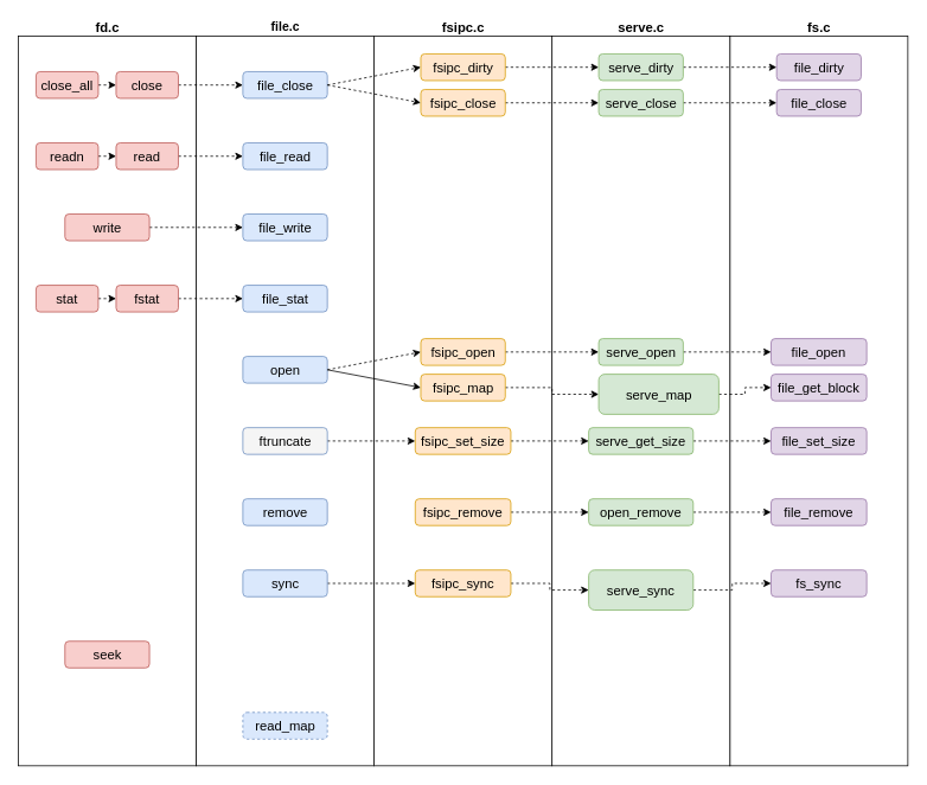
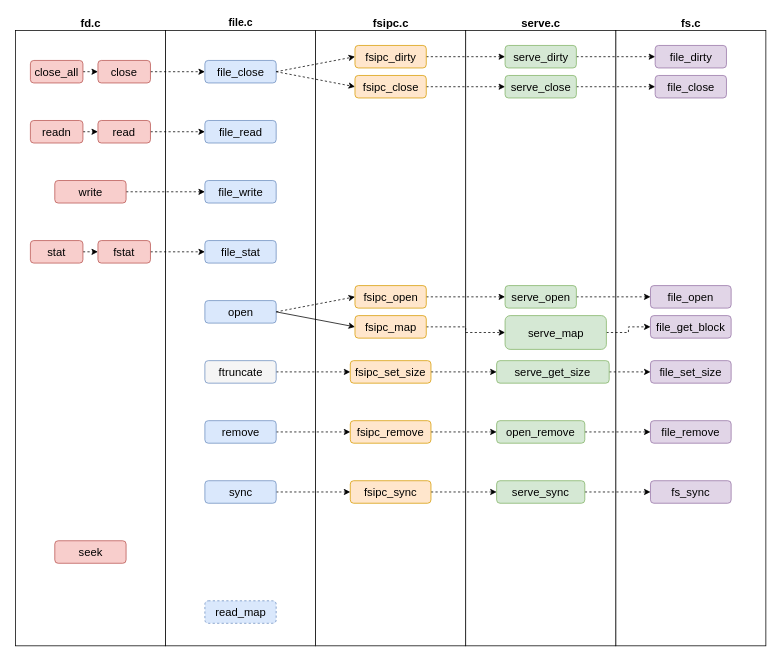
  <mxCell id="0" />
  <mxCell id="1" parent="0" />
  <mxCell id="2" value="" style="rounded=0;whiteSpace=wrap;html=1;" vertex="1" parent="1"><mxGeometry x="820" y="40" width="200" height="820" as="geometry" /></mxCell>
  <mxCell id="3" value="" style="rounded=0;whiteSpace=wrap;html=1;" vertex="1" parent="1"><mxGeometry x="620" y="40" width="200" height="820" as="geometry" /></mxCell>
  <mxCell id="4" value="" style="rounded=0;whiteSpace=wrap;html=1;" vertex="1" parent="1"><mxGeometry x="420" y="40" width="200" height="820" as="geometry" /></mxCell>
  <mxCell id="5" value="" style="rounded=0;whiteSpace=wrap;html=1;" vertex="1" parent="1"><mxGeometry x="20" y="40" width="200" height="820" as="geometry" /></mxCell>
  <mxCell id="6" value="" style="rounded=0;whiteSpace=wrap;html=1;" vertex="1" parent="1"><mxGeometry x="220" y="40" width="200" height="820" as="geometry" /></mxCell>
  <mxCell id="7" value="&lt;font style=&quot;font-size: 15px;&quot;&gt;&lt;b&gt;fd.c&lt;/b&gt;&lt;/font&gt;" style="text;html=1;resizable=0;autosize=1;align=center;verticalAlign=middle;points=[];fillColor=none;strokeColor=none;rounded=0;" vertex="1" parent="1"><mxGeometry x="100" y="20" width="40" height="20" as="geometry" /></mxCell>
  <mxCell id="8" value="&lt;font style=&quot;font-size: 14px;&quot;&gt;&lt;b&gt;file.c&lt;/b&gt;&lt;/font&gt;" style="text;html=1;resizable=0;autosize=1;align=center;verticalAlign=middle;points=[];fillColor=none;strokeColor=none;rounded=0;" vertex="1" parent="1"><mxGeometry x="295" y="20" width="50" height="20" as="geometry" /></mxCell>
  <mxCell id="9" value="&lt;font style=&quot;font-size: 15px;&quot;&gt;&lt;b&gt;fsipc.c&lt;/b&gt;&lt;/font&gt;" style="text;html=1;resizable=0;autosize=1;align=center;verticalAlign=middle;points=[];fillColor=none;strokeColor=none;rounded=0;" vertex="1" parent="1"><mxGeometry x="490" y="20" width="60" height="20" as="geometry" /></mxCell>
  <mxCell id="10" value="&lt;font style=&quot;font-size: 15px;&quot;&gt;&lt;b&gt;serve.c&lt;/b&gt;&lt;/font&gt;" style="text;html=1;resizable=0;autosize=1;align=center;verticalAlign=middle;points=[];fillColor=none;strokeColor=none;rounded=0;" vertex="1" parent="1"><mxGeometry x="685" y="20" width="70" height="20" as="geometry" /></mxCell>
  <mxCell id="11" value="&lt;font style=&quot;font-size: 15px;&quot;&gt;&lt;b&gt;fs.c&lt;/b&gt;&lt;/font&gt;" style="text;html=1;resizable=0;autosize=1;align=center;verticalAlign=middle;points=[];fillColor=none;strokeColor=none;rounded=0;" vertex="1" parent="1"><mxGeometry x="900" y="20" width="40" height="20" as="geometry" /></mxCell>
  <mxCell id="12" style="edgeStyle=orthogonalEdgeStyle;rounded=0;orthogonalLoop=1;jettySize=auto;html=1;exitX=1;exitY=0.5;exitDx=0;exitDy=0;entryX=0;entryY=0.5;entryDx=0;entryDy=0;dashed=1;fontSize=15;fillColor=#f8cecc;strokeColor=#000000;" edge="1" parent="1" source="13" target="15"><mxGeometry relative="1" as="geometry" /></mxCell>
  <mxCell id="13" value="close_all" style="rounded=1;whiteSpace=wrap;html=1;fontSize=15;fillColor=#f8cecc;strokeColor=#b85450;" vertex="1" parent="1"><mxGeometry x="40" y="80" width="70" height="30" as="geometry" /></mxCell>
  <mxCell id="14" style="edgeStyle=orthogonalEdgeStyle;rounded=0;orthogonalLoop=1;jettySize=auto;html=1;exitX=1;exitY=0.5;exitDx=0;exitDy=0;entryX=0;entryY=0.5;entryDx=0;entryDy=0;dashed=1;fontSize=15;" edge="1" parent="1" source="15" target="16"><mxGeometry relative="1" as="geometry" /></mxCell>
  <mxCell id="15" value="close" style="rounded=1;whiteSpace=wrap;html=1;fontSize=15;fillColor=#f8cecc;strokeColor=#b85450;" vertex="1" parent="1"><mxGeometry x="130" y="80" width="70" height="30" as="geometry" /></mxCell>
  <mxCell id="16" value="file_close" style="rounded=1;whiteSpace=wrap;html=1;fontSize=15;fillColor=#dae8fc;strokeColor=#6c8ebf;" vertex="1" parent="1"><mxGeometry x="272.5" y="80" width="95" height="30" as="geometry" /></mxCell>
  <mxCell id="17" style="edgeStyle=orthogonalEdgeStyle;rounded=0;orthogonalLoop=1;jettySize=auto;html=1;exitX=1;exitY=0.5;exitDx=0;exitDy=0;entryX=0;entryY=0.5;entryDx=0;entryDy=0;dashed=1;fontSize=15;" edge="1" parent="1" source="18" target="24"><mxGeometry relative="1" as="geometry" /></mxCell>
  <mxCell id="18" value="fsipc_dirty" style="rounded=1;whiteSpace=wrap;html=1;fontSize=15;fillColor=#ffe6cc;strokeColor=#d79b00;" vertex="1" parent="1"><mxGeometry x="472.5" y="60" width="95" height="30" as="geometry" /></mxCell>
  <mxCell id="19" style="edgeStyle=orthogonalEdgeStyle;rounded=0;orthogonalLoop=1;jettySize=auto;html=1;exitX=1;exitY=0.5;exitDx=0;exitDy=0;entryX=0;entryY=0.5;entryDx=0;entryDy=0;dashed=1;fontSize=15;" edge="1" parent="1" source="20" target="26"><mxGeometry relative="1" as="geometry" /></mxCell>
  <mxCell id="20" value="fsipc_close" style="rounded=1;whiteSpace=wrap;html=1;fontSize=15;fillColor=#ffe6cc;strokeColor=#d79b00;" vertex="1" parent="1"><mxGeometry x="472.5" y="100" width="95" height="30" as="geometry" /></mxCell>
  <mxCell id="21" value="" style="endArrow=classic;html=1;rounded=0;dashed=1;fontSize=15;entryX=0;entryY=0.5;entryDx=0;entryDy=0;exitX=1;exitY=0.5;exitDx=0;exitDy=0;" edge="1" parent="1" source="16" target="18"><mxGeometry width="50" height="50" relative="1" as="geometry"><mxPoint x="367.5" y="100" as="sourcePoint" /><mxPoint x="417.5" y="50" as="targetPoint" /></mxGeometry></mxCell>
  <mxCell id="22" value="" style="endArrow=classic;html=1;rounded=0;dashed=1;fontSize=15;entryX=0;entryY=0.5;entryDx=0;entryDy=0;exitX=1;exitY=0.5;exitDx=0;exitDy=0;" edge="1" parent="1" source="16" target="20"><mxGeometry width="50" height="50" relative="1" as="geometry"><mxPoint x="377.5" y="105" as="sourcePoint" /><mxPoint x="482.5" y="85" as="targetPoint" /></mxGeometry></mxCell>
  <mxCell id="23" style="edgeStyle=orthogonalEdgeStyle;rounded=0;orthogonalLoop=1;jettySize=auto;html=1;exitX=1;exitY=0.5;exitDx=0;exitDy=0;dashed=1;fontSize=15;" edge="1" parent="1" source="24" target="27"><mxGeometry relative="1" as="geometry" /></mxCell>
  <mxCell id="24" value="serve_dirty" style="rounded=1;whiteSpace=wrap;html=1;fontSize=15;fillColor=#d5e8d4;strokeColor=#82b366;" vertex="1" parent="1"><mxGeometry x="672.5" y="60" width="95" height="30" as="geometry" /></mxCell>
  <mxCell id="25" style="edgeStyle=orthogonalEdgeStyle;rounded=0;orthogonalLoop=1;jettySize=auto;html=1;exitX=1;exitY=0.5;exitDx=0;exitDy=0;entryX=0;entryY=0.5;entryDx=0;entryDy=0;dashed=1;fontSize=15;" edge="1" parent="1" source="26" target="28"><mxGeometry relative="1" as="geometry" /></mxCell>
  <mxCell id="26" value="serve_close" style="rounded=1;whiteSpace=wrap;html=1;fontSize=15;fillColor=#d5e8d4;strokeColor=#82b366;" vertex="1" parent="1"><mxGeometry x="672.5" y="100" width="95" height="30" as="geometry" /></mxCell>
  <mxCell id="27" value="file_dirty" style="rounded=1;whiteSpace=wrap;html=1;fontSize=15;fillColor=#e1d5e7;strokeColor=#9673a6;" vertex="1" parent="1"><mxGeometry x="872.5" y="60" width="95" height="30" as="geometry" /></mxCell>
  <mxCell id="28" value="file_close" style="rounded=1;whiteSpace=wrap;html=1;fontSize=15;fillColor=#e1d5e7;strokeColor=#9673a6;" vertex="1" parent="1"><mxGeometry x="872.5" y="100" width="95" height="30" as="geometry" /></mxCell>
  <mxCell id="29" style="edgeStyle=orthogonalEdgeStyle;rounded=0;orthogonalLoop=1;jettySize=auto;html=1;exitX=1;exitY=0.5;exitDx=0;exitDy=0;entryX=0;entryY=0.5;entryDx=0;entryDy=0;dashed=1;fontSize=15;fillColor=#f8cecc;strokeColor=#000000;" edge="1" parent="1" source="30" target="32"><mxGeometry relative="1" as="geometry" /></mxCell>
  <mxCell id="30" value="readn" style="rounded=1;whiteSpace=wrap;html=1;fontSize=15;fillColor=#f8cecc;strokeColor=#b85450;" vertex="1" parent="1"><mxGeometry x="40" y="160" width="70" height="30" as="geometry" /></mxCell>
  <mxCell id="31" style="edgeStyle=orthogonalEdgeStyle;rounded=0;orthogonalLoop=1;jettySize=auto;html=1;exitX=1;exitY=0.5;exitDx=0;exitDy=0;entryX=0;entryY=0.5;entryDx=0;entryDy=0;dashed=1;fontSize=15;" edge="1" parent="1" source="32" target="33"><mxGeometry relative="1" as="geometry" /></mxCell>
  <mxCell id="32" value="read" style="rounded=1;whiteSpace=wrap;html=1;fontSize=15;fillColor=#f8cecc;strokeColor=#b85450;" vertex="1" parent="1"><mxGeometry x="130" y="160" width="70" height="30" as="geometry" /></mxCell>
  <mxCell id="33" value="file_read" style="rounded=1;whiteSpace=wrap;html=1;fontSize=15;fillColor=#dae8fc;strokeColor=#6c8ebf;" vertex="1" parent="1"><mxGeometry x="272.5" y="160" width="95" height="30" as="geometry" /></mxCell>
  <mxCell id="34" style="edgeStyle=orthogonalEdgeStyle;rounded=0;orthogonalLoop=1;jettySize=auto;html=1;exitX=1;exitY=0.5;exitDx=0;exitDy=0;entryX=0;entryY=0.5;entryDx=0;entryDy=0;dashed=1;fontSize=15;" edge="1" parent="1" source="36" target="35"><mxGeometry relative="1" as="geometry"><mxPoint x="200" y="255" as="sourcePoint" /></mxGeometry></mxCell>
  <mxCell id="35" value="file_write" style="rounded=1;whiteSpace=wrap;html=1;fontSize=15;fillColor=#dae8fc;strokeColor=#6c8ebf;" vertex="1" parent="1"><mxGeometry x="272.5" y="240" width="95" height="30" as="geometry" /></mxCell>
  <mxCell id="36" value="write" style="rounded=1;whiteSpace=wrap;html=1;fontSize=15;fillColor=#f8cecc;strokeColor=#b85450;" vertex="1" parent="1"><mxGeometry x="72.5" y="240" width="95" height="30" as="geometry" /></mxCell>
  <mxCell id="37" style="edgeStyle=orthogonalEdgeStyle;rounded=0;orthogonalLoop=1;jettySize=auto;html=1;entryX=0;entryY=0.5;entryDx=0;entryDy=0;dashed=1;fontSize=15;exitX=1;exitY=0.5;exitDx=0;exitDy=0;" edge="1" parent="1" source="76" target="38"><mxGeometry relative="1" as="geometry"><mxPoint x="210" y="335" as="sourcePoint" /></mxGeometry></mxCell>
  <mxCell id="38" value="file_stat" style="rounded=1;whiteSpace=wrap;html=1;fontSize=15;fillColor=#dae8fc;strokeColor=#6c8ebf;" vertex="1" parent="1"><mxGeometry x="272.5" y="320" width="95" height="30" as="geometry" /></mxCell>
  <mxCell id="39" value="open" style="rounded=1;whiteSpace=wrap;html=1;fontSize=15;fillColor=#dae8fc;strokeColor=#6c8ebf;" vertex="1" parent="1"><mxGeometry x="272.5" y="400" width="95" height="30" as="geometry" /></mxCell>
  <mxCell id="40" style="edgeStyle=orthogonalEdgeStyle;rounded=0;orthogonalLoop=1;jettySize=auto;html=1;exitX=1;exitY=0.5;exitDx=0;exitDy=0;entryX=0;entryY=0.5;entryDx=0;entryDy=0;dashed=1;fontSize=15;" edge="1" parent="1" source="41" target="47"><mxGeometry relative="1" as="geometry" /></mxCell>
  <mxCell id="41" value="fsipc_open" style="rounded=1;whiteSpace=wrap;html=1;fontSize=15;fillColor=#ffe6cc;strokeColor=#d79b00;" vertex="1" parent="1"><mxGeometry x="472.5" y="380" width="95" height="30" as="geometry" /></mxCell>
  <mxCell id="42" style="edgeStyle=orthogonalEdgeStyle;rounded=0;orthogonalLoop=1;jettySize=auto;html=1;exitX=1;exitY=0.5;exitDx=0;exitDy=0;entryX=0;entryY=0.5;entryDx=0;entryDy=0;dashed=1;fontSize=15;" edge="1" parent="1" source="43" target="49"><mxGeometry relative="1" as="geometry" /></mxCell>
  <mxCell id="43" value="fsipc_map" style="rounded=1;whiteSpace=wrap;html=1;fontSize=15;fillColor=#ffe6cc;strokeColor=#d79b00;" vertex="1" parent="1"><mxGeometry x="472.5" y="420" width="95" height="30" as="geometry" /></mxCell>
  <mxCell id="44" value="" style="endArrow=classic;html=1;rounded=0;dashed=1;fontSize=15;entryX=0;entryY=0.5;entryDx=0;entryDy=0;exitX=1;exitY=0.5;exitDx=0;exitDy=0;" edge="1" parent="1" source="39" target="41"><mxGeometry width="50" height="50" relative="1" as="geometry"><mxPoint x="367.5" y="420" as="sourcePoint" /><mxPoint x="417.5" y="370" as="targetPoint" /></mxGeometry></mxCell>
  <mxCell id="45" value="" style="endArrow=classic;html=1;rounded=0;dashed=0;fontSize=15;entryX=0;entryY=0.5;entryDx=0;entryDy=0;exitX=1;exitY=0.5;exitDx=0;exitDy=0;" edge="1" parent="1" source="39" target="43"><mxGeometry width="50" height="50" relative="1" as="geometry"><mxPoint x="377.5" y="425" as="sourcePoint" /><mxPoint x="482.5" y="405" as="targetPoint" /></mxGeometry></mxCell>
  <mxCell id="46" style="edgeStyle=orthogonalEdgeStyle;rounded=0;orthogonalLoop=1;jettySize=auto;html=1;exitX=1;exitY=0.5;exitDx=0;exitDy=0;dashed=1;fontSize=15;" edge="1" parent="1" source="47" target="50"><mxGeometry relative="1" as="geometry" /></mxCell>
  <mxCell id="47" value="serve_open" style="rounded=1;whiteSpace=wrap;html=1;fontSize=15;fillColor=#d5e8d4;strokeColor=#82b366;" vertex="1" parent="1"><mxGeometry x="672.5" y="380" width="95" height="30" as="geometry" /></mxCell>
  <mxCell id="48" style="edgeStyle=orthogonalEdgeStyle;rounded=0;orthogonalLoop=1;jettySize=auto;html=1;exitX=1;exitY=0.5;exitDx=0;exitDy=0;entryX=0;entryY=0.5;entryDx=0;entryDy=0;dashed=1;fontSize=15;" edge="1" parent="1" source="49" target="51"><mxGeometry relative="1" as="geometry" /></mxCell>
  <mxCell id="49" value="serve_map" style="rounded=1;whiteSpace=wrap;html=1;fontSize=15;fillColor=#d5e8d4;strokeColor=#82b366;" vertex="1" parent="1"><mxGeometry x="672.5" y="420" width="135" height="45" as="geometry" /></mxCell>
  <mxCell id="50" value="file_open" style="rounded=1;whiteSpace=wrap;html=1;fontSize=15;fillColor=#e1d5e7;strokeColor=#9673a6;" vertex="1" parent="1"><mxGeometry x="866.25" y="380" width="107.5" height="30" as="geometry" /></mxCell>
  <mxCell id="51" value="file_get_block" style="rounded=1;whiteSpace=wrap;html=1;fontSize=15;fillColor=#e1d5e7;strokeColor=#9673a6;" vertex="1" parent="1"><mxGeometry x="866.25" y="420" width="107.5" height="30" as="geometry" /></mxCell>
  <mxCell id="52" style="edgeStyle=orthogonalEdgeStyle;rounded=0;orthogonalLoop=1;jettySize=auto;html=1;exitX=1;exitY=0.5;exitDx=0;exitDy=0;dashed=1;fontSize=15;" edge="1" parent="1" source="53" target="55"><mxGeometry relative="1" as="geometry" /></mxCell>
  <mxCell id="53" value="ftruncate" style="rounded=1;whiteSpace=wrap;html=1;fontSize=15;fillColor=#f5f5f5;strokeColor=#6c8ebf;" vertex="1" parent="1"><mxGeometry x="272.5" y="480" width="95" height="30" as="geometry" /></mxCell>
  <mxCell id="54" style="edgeStyle=orthogonalEdgeStyle;rounded=0;orthogonalLoop=1;jettySize=auto;html=1;exitX=1;exitY=0.5;exitDx=0;exitDy=0;entryX=0;entryY=0.5;entryDx=0;entryDy=0;dashed=1;fontSize=15;" edge="1" parent="1" source="55" target="57"><mxGeometry relative="1" as="geometry" /></mxCell>
  <mxCell id="55" value="fsipc_set_size" style="rounded=1;whiteSpace=wrap;html=1;fontSize=15;fillColor=#ffe6cc;strokeColor=#d79b00;" vertex="1" parent="1"><mxGeometry x="466.25" y="480" width="107.5" height="30" as="geometry" /></mxCell>
  <mxCell id="56" style="edgeStyle=orthogonalEdgeStyle;rounded=0;orthogonalLoop=1;jettySize=auto;html=1;exitX=1;exitY=0.5;exitDx=0;exitDy=0;entryX=0;entryY=0.5;entryDx=0;entryDy=0;dashed=1;fontSize=15;" edge="1" parent="1" source="57" target="58"><mxGeometry relative="1" as="geometry" /></mxCell>
- <mxCell id="57" value="serve_get_size" style="rounded=1;whiteSpace=wrap;html=1;fontSize=15;fillColor=#d5e8d4;strokeColor=#82b366;" vertex="1" parent="1"><mxGeometry x="661.25" y="480" width="117.5" height="30" as="geometry" /></mxCell>
+ <mxCell id="57" value="serve_get_size" style="rounded=1;whiteSpace=wrap;html=1;fontSize=15;fillColor=#d5e8d4;strokeColor=#82b366;" vertex="1" parent="1"><mxGeometry x="661.25" y="480" width="150" height="30" as="geometry" /></mxCell>
  <mxCell id="58" value="file_set_size" style="rounded=1;whiteSpace=wrap;html=1;fontSize=15;fillColor=#e1d5e7;strokeColor=#9673a6;" vertex="1" parent="1"><mxGeometry x="866.25" y="480" width="107.5" height="30" as="geometry" /></mxCell>
+ <mxCell id="59" style="edgeStyle=orthogonalEdgeStyle;rounded=0;orthogonalLoop=1;jettySize=auto;html=1;exitX=1;exitY=0.5;exitDx=0;exitDy=0;dashed=1;fontSize=15;" edge="1" parent="1" source="60" target="62"><mxGeometry relative="1" as="geometry" /></mxCell>
  <mxCell id="60" value="remove" style="rounded=1;whiteSpace=wrap;html=1;fontSize=15;fillColor=#dae8fc;strokeColor=#6c8ebf;" vertex="1" parent="1"><mxGeometry x="272.5" y="560" width="95" height="30" as="geometry" /></mxCell>
  <mxCell id="61" style="edgeStyle=orthogonalEdgeStyle;rounded=0;orthogonalLoop=1;jettySize=auto;html=1;exitX=1;exitY=0.5;exitDx=0;exitDy=0;entryX=0;entryY=0.5;entryDx=0;entryDy=0;dashed=1;fontSize=15;" edge="1" parent="1" source="62" target="64"><mxGeometry relative="1" as="geometry" /></mxCell>
  <mxCell id="62" value="fsipc_remove" style="rounded=1;whiteSpace=wrap;html=1;fontSize=15;fillColor=#ffe6cc;strokeColor=#d79b00;" vertex="1" parent="1"><mxGeometry x="466.25" y="560" width="107.5" height="30" as="geometry" /></mxCell>
  <mxCell id="63" style="edgeStyle=orthogonalEdgeStyle;rounded=0;orthogonalLoop=1;jettySize=auto;html=1;exitX=1;exitY=0.5;exitDx=0;exitDy=0;entryX=0;entryY=0.5;entryDx=0;entryDy=0;dashed=1;fontSize=15;" edge="1" parent="1" source="64" target="65"><mxGeometry relative="1" as="geometry" /></mxCell>
  <mxCell id="64" value="open_remove" style="rounded=1;whiteSpace=wrap;html=1;fontSize=15;fillColor=#d5e8d4;strokeColor=#82b366;" vertex="1" parent="1"><mxGeometry x="661.25" y="560" width="117.5" height="30" as="geometry" /></mxCell>
  <mxCell id="65" value="file_remove" style="rounded=1;whiteSpace=wrap;html=1;fontSize=15;fillColor=#e1d5e7;strokeColor=#9673a6;" vertex="1" parent="1"><mxGeometry x="866.25" y="560" width="107.5" height="30" as="geometry" /></mxCell>
  <mxCell id="66" style="edgeStyle=orthogonalEdgeStyle;rounded=0;orthogonalLoop=1;jettySize=auto;html=1;exitX=1;exitY=0.5;exitDx=0;exitDy=0;dashed=1;fontSize=15;" edge="1" parent="1" source="67" target="69"><mxGeometry relative="1" as="geometry" /></mxCell>
  <mxCell id="67" value="sync" style="rounded=1;whiteSpace=wrap;html=1;fontSize=15;fillColor=#dae8fc;strokeColor=#6c8ebf;" vertex="1" parent="1"><mxGeometry x="272.5" y="640" width="95" height="30" as="geometry" /></mxCell>
  <mxCell id="68" style="edgeStyle=orthogonalEdgeStyle;rounded=0;orthogonalLoop=1;jettySize=auto;html=1;exitX=1;exitY=0.5;exitDx=0;exitDy=0;entryX=0;entryY=0.5;entryDx=0;entryDy=0;dashed=1;fontSize=15;" edge="1" parent="1" source="69" target="71"><mxGeometry relative="1" as="geometry" /></mxCell>
  <mxCell id="69" value="fsipc_sync" style="rounded=1;whiteSpace=wrap;html=1;fontSize=15;fillColor=#ffe6cc;strokeColor=#d79b00;" vertex="1" parent="1"><mxGeometry x="466.25" y="640" width="107.5" height="30" as="geometry" /></mxCell>
  <mxCell id="70" style="edgeStyle=orthogonalEdgeStyle;rounded=0;orthogonalLoop=1;jettySize=auto;html=1;exitX=1;exitY=0.5;exitDx=0;exitDy=0;entryX=0;entryY=0.5;entryDx=0;entryDy=0;dashed=1;fontSize=15;" edge="1" parent="1" source="71" target="72"><mxGeometry relative="1" as="geometry" /></mxCell>
- <mxCell id="71" value="serve_sync" style="rounded=1;whiteSpace=wrap;html=1;fontSize=15;fillColor=#d5e8d4;strokeColor=#82b366;" vertex="1" parent="1"><mxGeometry x="661.25" y="640" width="117.5" height="45" as="geometry" /></mxCell>
+ <mxCell id="71" value="serve_sync" style="rounded=1;whiteSpace=wrap;html=1;fontSize=15;fillColor=#d5e8d4;strokeColor=#82b366;" vertex="1" parent="1"><mxGeometry x="661.25" y="640" width="117.5" height="30" as="geometry" /></mxCell>
  <mxCell id="72" value="fs_sync" style="rounded=1;whiteSpace=wrap;html=1;fontSize=15;fillColor=#e1d5e7;strokeColor=#9673a6;" vertex="1" parent="1"><mxGeometry x="866.25" y="640" width="107.5" height="30" as="geometry" /></mxCell>
  <mxCell id="73" value="read_map" style="rounded=1;whiteSpace=wrap;html=1;fontSize=15;fillColor=#dae8fc;strokeColor=#6c8ebf;dashed=1;" vertex="1" parent="1"><mxGeometry x="272.5" y="800" width="95" height="30" as="geometry" /></mxCell>
  <mxCell id="74" style="edgeStyle=orthogonalEdgeStyle;rounded=0;orthogonalLoop=1;jettySize=auto;html=1;exitX=1;exitY=0.5;exitDx=0;exitDy=0;entryX=0;entryY=0.5;entryDx=0;entryDy=0;dashed=1;fontSize=15;fillColor=#f8cecc;strokeColor=#000000;" edge="1" parent="1" source="75" target="76"><mxGeometry relative="1" as="geometry" /></mxCell>
  <mxCell id="75" value="stat" style="rounded=1;whiteSpace=wrap;html=1;fontSize=15;fillColor=#f8cecc;strokeColor=#b85450;" vertex="1" parent="1"><mxGeometry x="40" y="320" width="70" height="30" as="geometry" /></mxCell>
  <mxCell id="76" value="fstat" style="rounded=1;whiteSpace=wrap;html=1;fontSize=15;fillColor=#f8cecc;strokeColor=#b85450;" vertex="1" parent="1"><mxGeometry x="130" y="320" width="70" height="30" as="geometry" /></mxCell>
  <mxCell id="77" value="seek" style="rounded=1;whiteSpace=wrap;html=1;fontSize=15;fillColor=#f8cecc;strokeColor=#b85450;" vertex="1" parent="1"><mxGeometry x="72.5" y="720" width="95" height="30" as="geometry" /></mxCell>
